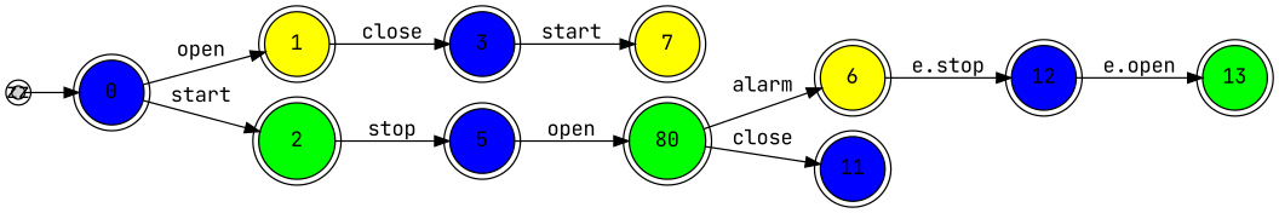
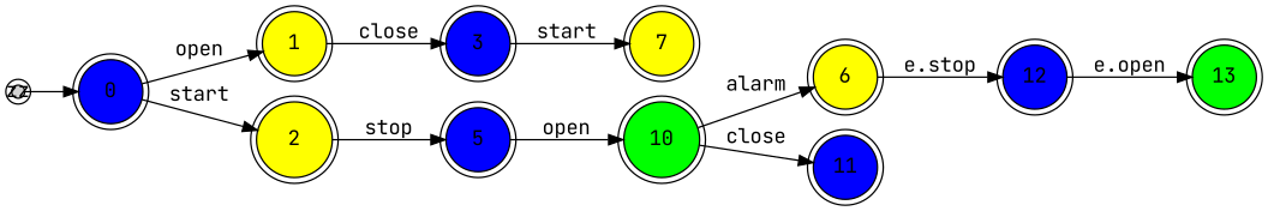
  digraph {
    fontname="JetBrains Mono"
    pack=true
    rankdir=LR
    node [fixedsize=true fontname="JetBrains Mono" shape=doublecircle style=filled fillcolor=blue]
    edge [fontname="JetBrains Mono"]
    zz [height=0 width=0 fillcolor=""]
    0 [height=0.5 width=0.5]
    1 [fillcolor=yellow height=0.5 width=0.5]
-   2 [fillcolor=green height=0.5 width=0.5]
+   2 [fillcolor=yellow height=0.5 width=0.5]
    3 [height=0.5 width=0.5]
    5 [height=0.5 width=0.5]
    7 [fillcolor=yellow height=0.5 width=0.5]
-   10 [fillcolor=green height=0.5 width=0.5 label=80]
+   10 [fillcolor=green height=0.5 width=0.5]
    6 [fillcolor=yellow height=0.5 width=0.5]
    12 [height=0.5 width=0.5]
    11 [height=0.5 width=0.5]
    13 [fillcolor=green height=0.5 width=0.5]
    zz -> 0
    0 -> 1 [label=open]
    0 -> 2 [label=start]
    1 -> 3 [label=close]
    2 -> 5 [label=stop]
    3 -> 7 [label=start]
    5 -> 10 [label=open]
    10 -> 6 [label=alarm]
    10 -> 11 [label=close]
    6 -> 12 [label="e.stop"]
    12 -> 13 [label="e.open"]
  }
